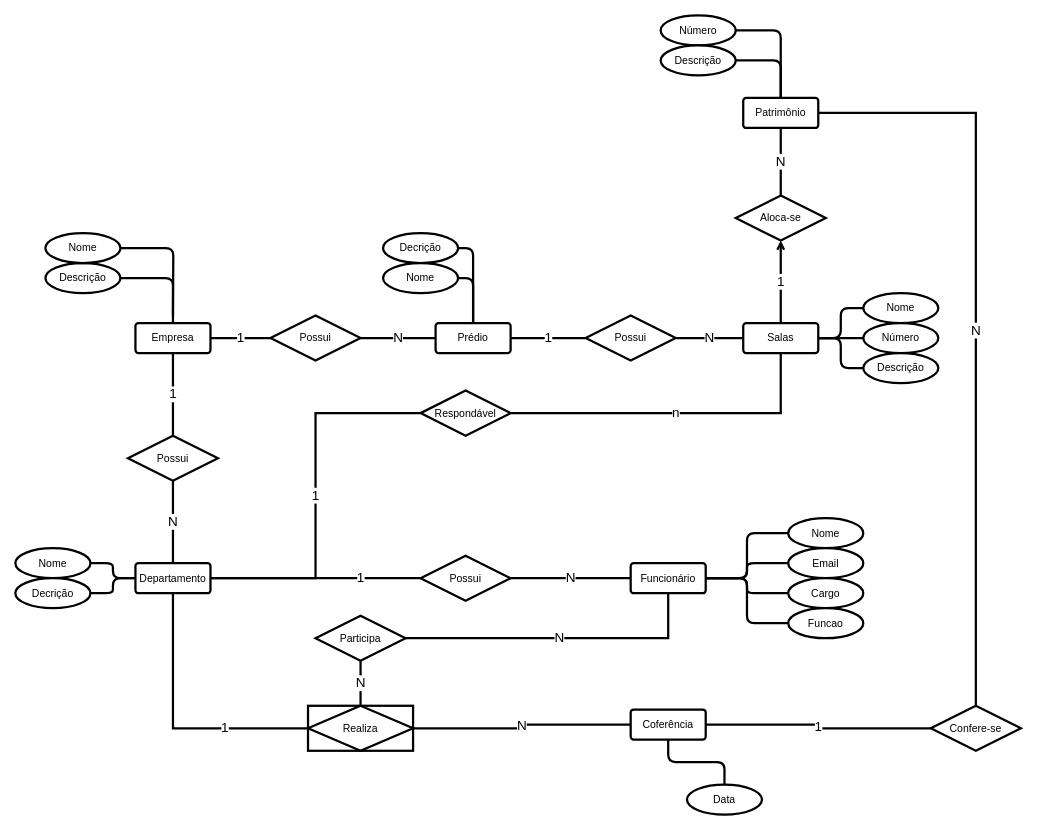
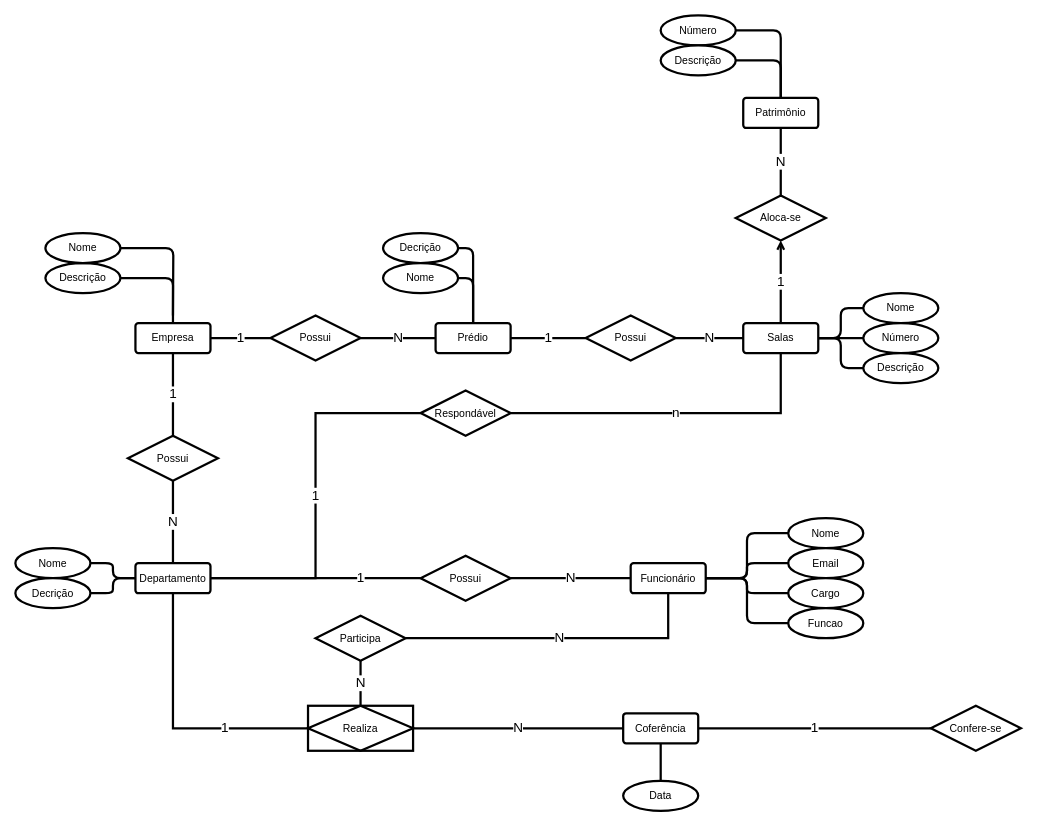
  <mxCell id="0" />
  <mxCell id="1" parent="0" />
  <mxCell id="2" value="Decrição" style="ellipse;whiteSpace=wrap;html=1;align=center;shadow=0;strokeWidth=3;fontSize=14;" vertex="1" parent="1"><mxGeometry x="510" y="310" width="100" height="40" as="geometry" /></mxCell>
  <mxCell id="3" style="edgeStyle=orthogonalEdgeStyle;rounded=1;orthogonalLoop=1;jettySize=auto;html=1;entryX=1;entryY=0.5;entryDx=0;entryDy=0;endArrow=none;endFill=0;curved=0;shadow=0;strokeWidth=3;fontSize=14;" edge="1" parent="1" source="5" target="2"><mxGeometry relative="1" as="geometry" /></mxCell>
  <mxCell id="4" value="N" style="edgeStyle=orthogonalEdgeStyle;rounded=0;orthogonalLoop=1;jettySize=auto;html=1;entryX=1;entryY=0.5;entryDx=0;entryDy=0;endArrow=none;endFill=0;strokeWidth=3;fontSize=18;" edge="1" parent="1" source="5" target="42"><mxGeometry relative="1" as="geometry" /></mxCell>
  <mxCell id="5" value="Prédio" style="rounded=1;arcSize=10;whiteSpace=wrap;html=1;align=center;shadow=0;strokeWidth=3;fontSize=14;" vertex="1" parent="1"><mxGeometry x="580" y="430" width="100" height="40" as="geometry" /></mxCell>
  <mxCell id="6" style="edgeStyle=orthogonalEdgeStyle;rounded=1;orthogonalLoop=1;jettySize=auto;html=1;entryX=1;entryY=0.5;entryDx=0;entryDy=0;endArrow=none;endFill=0;curved=0;shadow=0;strokeWidth=3;fontSize=14;" edge="1" parent="1" source="5" target="7"><mxGeometry relative="1" as="geometry" /></mxCell>
  <mxCell id="7" value="Nome" style="ellipse;whiteSpace=wrap;html=1;align=center;shadow=0;strokeWidth=3;fontSize=14;" vertex="1" parent="1"><mxGeometry x="510" y="350" width="100" height="40" as="geometry" /></mxCell>
  <mxCell id="8" style="edgeStyle=orthogonalEdgeStyle;rounded=1;orthogonalLoop=1;jettySize=auto;html=1;entryX=1;entryY=0.5;entryDx=0;entryDy=0;endArrow=none;endFill=0;curved=0;shadow=0;strokeWidth=3;fontSize=14;" edge="1" parent="1" source="12" target="13"><mxGeometry relative="1" as="geometry" /></mxCell>
  <mxCell id="9" style="edgeStyle=orthogonalEdgeStyle;rounded=1;orthogonalLoop=1;jettySize=auto;html=1;entryX=1;entryY=0.5;entryDx=0;entryDy=0;endArrow=none;endFill=0;curved=0;shadow=0;strokeWidth=3;fontSize=14;" edge="1" parent="1" source="12" target="14"><mxGeometry relative="1" as="geometry" /></mxCell>
  <mxCell id="10" value="1" style="edgeStyle=orthogonalEdgeStyle;rounded=0;orthogonalLoop=1;jettySize=auto;html=1;entryX=0;entryY=0.5;entryDx=0;entryDy=0;strokeWidth=3;endArrow=none;endFill=0;fontSize=18;" edge="1" parent="1" source="12" target="56"><mxGeometry relative="1" as="geometry" /></mxCell>
  <mxCell id="11" value="1" style="edgeStyle=orthogonalEdgeStyle;rounded=0;orthogonalLoop=1;jettySize=auto;html=1;entryX=0;entryY=0.5;entryDx=0;entryDy=0;strokeWidth=3;endArrow=none;endFill=0;exitX=0.5;exitY=1;exitDx=0;exitDy=0;fontSize=18;" edge="1" parent="1" source="12" target="67"><mxGeometry x="0.389" relative="1" as="geometry"><mxPoint x="-1" as="offset" /></mxGeometry></mxCell>
  <mxCell id="12" value="Departamento" style="rounded=1;arcSize=10;whiteSpace=wrap;html=1;align=center;shadow=0;strokeWidth=3;container=0;fontSize=14;" vertex="1" parent="1"><mxGeometry x="180" y="750" width="100" height="40" as="geometry" /></mxCell>
  <mxCell id="13" value="Nome" style="ellipse;whiteSpace=wrap;html=1;align=center;shadow=0;strokeWidth=3;container=0;fontSize=14;" vertex="1" parent="1"><mxGeometry x="20" y="730" width="100" height="40" as="geometry" /></mxCell>
  <mxCell id="14" value="Decrição" style="ellipse;whiteSpace=wrap;html=1;align=center;shadow=0;strokeWidth=3;container=0;fontSize=14;" vertex="1" parent="1"><mxGeometry x="20" y="770" width="100" height="40" as="geometry" /></mxCell>
  <mxCell id="15" value="Patrimônio" style="rounded=1;arcSize=10;whiteSpace=wrap;html=1;align=center;shadow=0;strokeWidth=3;container=0;fontSize=14;" vertex="1" parent="1"><mxGeometry x="990" y="130" width="100" height="40" as="geometry" /></mxCell>
  <mxCell id="16" style="edgeStyle=orthogonalEdgeStyle;rounded=1;orthogonalLoop=1;jettySize=auto;html=1;entryX=0.5;entryY=0;entryDx=0;entryDy=0;endArrow=none;endFill=0;curved=0;shadow=0;strokeWidth=3;fontSize=14;" edge="1" parent="1" source="17" target="15"><mxGeometry relative="1" as="geometry" /></mxCell>
  <mxCell id="17" value="&lt;div style=&quot;font-size: 14px;&quot;&gt;Número&lt;/div&gt;" style="ellipse;whiteSpace=wrap;html=1;align=center;shadow=0;strokeWidth=3;container=0;fontSize=14;" vertex="1" parent="1"><mxGeometry x="880" y="20" width="100" height="40" as="geometry" /></mxCell>
  <mxCell id="18" style="edgeStyle=orthogonalEdgeStyle;rounded=1;orthogonalLoop=1;jettySize=auto;html=1;endArrow=none;endFill=0;curved=0;shadow=0;strokeWidth=3;entryX=0.5;entryY=0;entryDx=0;entryDy=0;fontSize=14;" edge="1" parent="1" source="19" target="15"><mxGeometry relative="1" as="geometry"><mxPoint x="990" y="150" as="targetPoint" /></mxGeometry></mxCell>
  <mxCell id="19" value="Descrição" style="ellipse;whiteSpace=wrap;html=1;align=center;shadow=0;strokeWidth=3;container=0;fontSize=14;" vertex="1" parent="1"><mxGeometry x="880" y="60" width="100" height="40" as="geometry" /></mxCell>
  <mxCell id="20" value="1" style="edgeStyle=orthogonalEdgeStyle;rounded=0;orthogonalLoop=1;jettySize=auto;html=1;entryX=0;entryY=0.5;entryDx=0;entryDy=0;strokeWidth=3;endArrow=none;endFill=0;fontSize=18;" edge="1" parent="1" source="21" target="64"><mxGeometry relative="1" as="geometry" /></mxCell>
- <mxCell id="21" value="Coferência" style="rounded=1;arcSize=10;whiteSpace=wrap;html=1;align=center;shadow=0;strokeWidth=3;container=0;fontSize=14;" vertex="1" parent="1"><mxGeometry x="840" y="945" width="100" height="40" as="geometry" /></mxCell>
+ <mxCell id="21" value="Coferência" style="rounded=1;arcSize=10;whiteSpace=wrap;html=1;align=center;shadow=0;strokeWidth=3;container=0;fontSize=14;" vertex="1" parent="1"><mxGeometry x="830" y="950" width="100" height="40" as="geometry" /></mxCell>
  <mxCell id="22" style="edgeStyle=orthogonalEdgeStyle;rounded=1;orthogonalLoop=1;jettySize=auto;html=1;endArrow=none;endFill=0;curved=0;shadow=0;strokeWidth=3;fontSize=14;" edge="1" parent="1" source="23" target="21"><mxGeometry relative="1" as="geometry" /></mxCell>
- <mxCell id="23" value="&lt;div style=&quot;font-size: 14px;&quot;&gt;Data&lt;/div&gt;" style="ellipse;whiteSpace=wrap;html=1;align=center;shadow=0;strokeWidth=3;container=0;fontSize=14;" vertex="1" parent="1"><mxGeometry x="915" y="1045" width="100" height="40" as="geometry" /></mxCell>
+ <mxCell id="23" value="&lt;div style=&quot;font-size: 14px;&quot;&gt;Data&lt;/div&gt;" style="ellipse;whiteSpace=wrap;html=1;align=center;shadow=0;strokeWidth=3;container=0;fontSize=14;" vertex="1" parent="1"><mxGeometry x="830" y="1040" width="100" height="40" as="geometry" /></mxCell>
  <mxCell id="24" style="edgeStyle=orthogonalEdgeStyle;rounded=1;orthogonalLoop=1;jettySize=auto;html=1;entryX=0;entryY=0.5;entryDx=0;entryDy=0;endArrow=none;endFill=0;curved=0;shadow=0;strokeWidth=3;fontSize=14;" edge="1" parent="1" source="29" target="30"><mxGeometry relative="1" as="geometry" /></mxCell>
  <mxCell id="25" style="edgeStyle=orthogonalEdgeStyle;rounded=1;orthogonalLoop=1;jettySize=auto;html=1;entryX=0;entryY=0.5;entryDx=0;entryDy=0;endArrow=none;endFill=0;curved=0;shadow=0;strokeWidth=3;fontSize=14;" edge="1" parent="1" source="29" target="31"><mxGeometry relative="1" as="geometry" /></mxCell>
  <mxCell id="26" style="edgeStyle=orthogonalEdgeStyle;rounded=1;orthogonalLoop=1;jettySize=auto;html=1;entryX=0;entryY=0.5;entryDx=0;entryDy=0;endArrow=none;endFill=0;curved=0;shadow=0;strokeWidth=3;fontSize=14;" edge="1" parent="1" source="29" target="32"><mxGeometry relative="1" as="geometry" /></mxCell>
  <mxCell id="27" style="edgeStyle=orthogonalEdgeStyle;rounded=1;orthogonalLoop=1;jettySize=auto;html=1;entryX=0;entryY=0.5;entryDx=0;entryDy=0;endArrow=none;endFill=0;curved=0;shadow=0;strokeWidth=3;fontSize=14;" edge="1" parent="1" source="29" target="33"><mxGeometry relative="1" as="geometry" /></mxCell>
  <mxCell id="28" value="N" style="edgeStyle=orthogonalEdgeStyle;rounded=0;orthogonalLoop=1;jettySize=auto;html=1;entryX=1;entryY=0.5;entryDx=0;entryDy=0;endArrow=none;endFill=0;strokeWidth=3;fontSize=18;" edge="1" parent="1" source="29" target="66"><mxGeometry relative="1" as="geometry"><mxPoint x="890" y="890" as="targetPoint" /><Array as="points"><mxPoint x="890" y="850" /></Array></mxGeometry></mxCell>
  <mxCell id="29" value="&lt;div style=&quot;font-size: 14px;&quot;&gt;Funcionário&lt;/div&gt;" style="rounded=1;arcSize=10;whiteSpace=wrap;html=1;align=center;shadow=0;strokeWidth=3;container=0;fontSize=14;" vertex="1" parent="1"><mxGeometry x="840" y="750" width="100" height="40" as="geometry" /></mxCell>
  <mxCell id="30" value="Nome" style="ellipse;whiteSpace=wrap;html=1;align=center;shadow=0;strokeWidth=3;container=0;fontSize=14;" vertex="1" parent="1"><mxGeometry x="1050" y="690" width="100" height="40" as="geometry" /></mxCell>
  <mxCell id="31" value="Email" style="ellipse;whiteSpace=wrap;html=1;align=center;shadow=0;strokeWidth=3;container=0;fontSize=14;" vertex="1" parent="1"><mxGeometry x="1050" y="730" width="100" height="40" as="geometry" /></mxCell>
  <mxCell id="32" value="Cargo" style="ellipse;whiteSpace=wrap;html=1;align=center;shadow=0;strokeWidth=3;container=0;fontSize=14;" vertex="1" parent="1"><mxGeometry x="1050" y="770" width="100" height="40" as="geometry" /></mxCell>
  <mxCell id="33" value="Funcao" style="ellipse;whiteSpace=wrap;html=1;align=center;shadow=0;strokeWidth=3;container=0;fontSize=14;" vertex="1" parent="1"><mxGeometry x="1050" y="810" width="100" height="40" as="geometry" /></mxCell>
  <mxCell id="34" value="1" style="edgeStyle=orthogonalEdgeStyle;rounded=0;orthogonalLoop=1;jettySize=auto;html=1;entryX=0.5;entryY=1;entryDx=0;entryDy=0;strokeWidth=3;endArrow=open;endFill=0;fontSize=18;" edge="1" parent="1" source="35" target="61"><mxGeometry relative="1" as="geometry" /></mxCell>
  <mxCell id="35" value="Salas" style="rounded=1;arcSize=10;whiteSpace=wrap;html=1;align=center;shadow=0;strokeWidth=3;container=0;fontSize=14;" vertex="1" parent="1"><mxGeometry x="990" y="430" width="100" height="40" as="geometry" /></mxCell>
  <mxCell id="36" style="edgeStyle=orthogonalEdgeStyle;rounded=1;orthogonalLoop=1;jettySize=auto;html=1;curved=0;endArrow=none;endFill=0;shadow=0;strokeWidth=3;fontSize=14;" edge="1" parent="1" source="37" target="35"><mxGeometry relative="1" as="geometry" /></mxCell>
  <mxCell id="37" value="&lt;div style=&quot;font-size: 14px;&quot;&gt;Nome&lt;/div&gt;" style="ellipse;whiteSpace=wrap;html=1;align=center;shadow=0;strokeWidth=3;container=0;fontSize=14;" vertex="1" parent="1"><mxGeometry x="1150" y="390" width="100" height="40" as="geometry" /></mxCell>
  <mxCell id="38" style="edgeStyle=orthogonalEdgeStyle;rounded=1;orthogonalLoop=1;jettySize=auto;html=1;curved=0;endArrow=none;endFill=0;shadow=0;strokeWidth=3;entryX=1;entryY=0.5;entryDx=0;entryDy=0;fontSize=14;" edge="1" parent="1" source="39" target="35"><mxGeometry relative="1" as="geometry"><mxPoint x="1050" y="550" as="targetPoint" /></mxGeometry></mxCell>
  <mxCell id="39" value="Número" style="ellipse;whiteSpace=wrap;html=1;align=center;shadow=0;strokeWidth=3;container=0;fontSize=14;" vertex="1" parent="1"><mxGeometry x="1150" y="430" width="100" height="40" as="geometry" /></mxCell>
  <mxCell id="40" style="edgeStyle=orthogonalEdgeStyle;rounded=1;orthogonalLoop=1;jettySize=auto;html=1;entryX=1;entryY=0.5;entryDx=0;entryDy=0;curved=0;endArrow=none;endFill=0;shadow=0;strokeWidth=3;fontSize=14;" edge="1" parent="1" source="41" target="35"><mxGeometry relative="1" as="geometry" /></mxCell>
  <mxCell id="41" value="Descrição" style="ellipse;whiteSpace=wrap;html=1;align=center;shadow=0;strokeWidth=3;container=0;fontSize=14;" vertex="1" parent="1"><mxGeometry x="1150" width="100" height="40" as="geometry" y="470" /></mxCell>
  <mxCell id="42" value="Possui" style="shape=rhombus;perimeter=rhombusPerimeter;whiteSpace=wrap;html=1;align=center;shadow=0;strokeWidth=3;fontSize=14;" vertex="1" parent="1"><mxGeometry x="360" y="420" width="120" height="60" as="geometry" /></mxCell>
  <mxCell id="43" value="&lt;div style=&quot;font-size: 18px;&quot;&gt;1&lt;/div&gt;" style="edgeStyle=orthogonalEdgeStyle;rounded=0;orthogonalLoop=1;jettySize=auto;html=1;entryX=0;entryY=0.5;entryDx=0;entryDy=0;endArrow=none;endFill=0;strokeWidth=3;fontSize=18;" edge="1" parent="1" source="50" target="42"><mxGeometry relative="1" as="geometry" /></mxCell>
  <mxCell id="44" value="N" style="edgeStyle=orthogonalEdgeStyle;rounded=0;orthogonalLoop=1;jettySize=auto;html=1;entryX=0.5;entryY=1;entryDx=0;entryDy=0;endArrow=none;endFill=0;strokeWidth=3;exitX=0.5;exitY=0;exitDx=0;exitDy=0;fontSize=18;" edge="1" parent="1" target="45" source="12"><mxGeometry relative="1" as="geometry"><mxPoint x="590" y="600" as="sourcePoint" /></mxGeometry></mxCell>
  <mxCell id="45" value="Possui" style="shape=rhombus;perimeter=rhombusPerimeter;whiteSpace=wrap;html=1;align=center;shadow=0;strokeWidth=3;fontSize=14;" vertex="1" parent="1"><mxGeometry x="170" y="580" width="120" height="60" as="geometry" /></mxCell>
  <mxCell id="46" value="&lt;div style=&quot;font-size: 18px;&quot;&gt;1&lt;/div&gt;" style="edgeStyle=orthogonalEdgeStyle;rounded=0;orthogonalLoop=1;jettySize=auto;html=1;endArrow=none;endFill=0;strokeWidth=3;exitX=0.5;exitY=1;exitDx=0;exitDy=0;entryX=0.5;entryY=0;entryDx=0;entryDy=0;fontSize=18;" edge="1" parent="1" target="45" source="50"><mxGeometry relative="1" as="geometry"><mxPoint x="200" y="600" as="sourcePoint" /><mxPoint x="390" y="560" as="targetPoint" /></mxGeometry></mxCell>
  <mxCell id="47" value="N" style="edgeStyle=orthogonalEdgeStyle;rounded=0;orthogonalLoop=1;jettySize=auto;html=1;entryX=1;entryY=0.5;entryDx=0;entryDy=0;endArrow=none;endFill=0;strokeWidth=3;exitX=0;exitY=0.5;exitDx=0;exitDy=0;fontSize=18;" edge="1" parent="1" target="48" source="35"><mxGeometry relative="1" as="geometry"><mxPoint x="990" y="380" as="sourcePoint" /></mxGeometry></mxCell>
  <mxCell id="48" value="Possui" style="shape=rhombus;perimeter=rhombusPerimeter;whiteSpace=wrap;html=1;align=center;shadow=0;strokeWidth=3;fontSize=14;" vertex="1" parent="1"><mxGeometry x="780" y="420" width="120" height="60" as="geometry" /></mxCell>
  <mxCell id="49" value="&lt;div style=&quot;font-size: 18px;&quot;&gt;1&lt;/div&gt;" style="edgeStyle=orthogonalEdgeStyle;rounded=0;orthogonalLoop=1;jettySize=auto;html=1;entryX=0;entryY=0.5;entryDx=0;entryDy=0;endArrow=none;endFill=0;strokeWidth=3;exitX=1;exitY=0.5;exitDx=0;exitDy=0;fontSize=18;" edge="1" parent="1" target="48" source="5"><mxGeometry relative="1" as="geometry"><mxPoint x="690" y="380" as="sourcePoint" /></mxGeometry></mxCell>
  <mxCell id="50" value="&lt;div style=&quot;font-size: 14px;&quot;&gt;Empresa&lt;/div&gt;" style="rounded=1;arcSize=10;whiteSpace=wrap;html=1;align=center;shadow=0;strokeWidth=3;fontSize=14;" vertex="1" parent="1"><mxGeometry x="180" y="430" width="100" height="40" as="geometry" /></mxCell>
  <mxCell id="51" style="edgeStyle=orthogonalEdgeStyle;rounded=1;orthogonalLoop=1;jettySize=auto;html=1;entryX=0.5;entryY=0;entryDx=0;entryDy=0;curved=0;endArrow=none;endFill=0;strokeColor=default;shadow=0;strokeWidth=3;fontSize=14;" edge="1" parent="1" source="52" target="50"><mxGeometry relative="1" as="geometry" /></mxCell>
  <mxCell id="52" value="&lt;div style=&quot;font-size: 14px;&quot;&gt;Descrição&lt;/div&gt;" style="ellipse;whiteSpace=wrap;html=1;align=center;shadow=0;strokeWidth=3;fontSize=14;" vertex="1" parent="1"><mxGeometry x="60" y="350" width="100" height="40" as="geometry" /></mxCell>
  <mxCell id="53" style="edgeStyle=orthogonalEdgeStyle;rounded=1;orthogonalLoop=1;jettySize=auto;html=1;exitX=1;exitY=0.5;exitDx=0;exitDy=0;endArrow=none;endFill=0;curved=0;shadow=0;strokeWidth=3;fontSize=14;" edge="1" parent="1" source="54"><mxGeometry relative="1" as="geometry"><mxPoint x="230" y="420" as="targetPoint" /></mxGeometry></mxCell>
  <mxCell id="54" value="Nome" style="ellipse;whiteSpace=wrap;html=1;align=center;shadow=0;strokeWidth=3;fontSize=14;" vertex="1" parent="1"><mxGeometry x="60" y="310" width="100" height="40" as="geometry" /></mxCell>
  <mxCell id="55" value="n" style="edgeStyle=orthogonalEdgeStyle;rounded=0;orthogonalLoop=1;jettySize=auto;html=1;strokeWidth=3;endArrow=none;endFill=0;fontSize=18;" edge="1" parent="1" source="56" target="35"><mxGeometry relative="1" as="geometry" /></mxCell>
  <mxCell id="56" value="Respondável" style="shape=rhombus;perimeter=rhombusPerimeter;whiteSpace=wrap;html=1;align=center;strokeWidth=3;fontSize=14;" vertex="1" parent="1"><mxGeometry x="560" y="520" width="120" height="60" as="geometry" /></mxCell>
  <mxCell id="57" value="N" style="edgeStyle=orthogonalEdgeStyle;rounded=0;orthogonalLoop=1;jettySize=auto;html=1;entryX=1;entryY=0.5;entryDx=0;entryDy=0;endArrow=none;endFill=0;strokeWidth=3;exitX=0;exitY=0.5;exitDx=0;exitDy=0;fontSize=18;" edge="1" parent="1" target="58" source="29"><mxGeometry relative="1" as="geometry"><mxPoint x="850" y="790" as="sourcePoint" /></mxGeometry></mxCell>
  <mxCell id="58" value="Possui" style="shape=rhombus;perimeter=rhombusPerimeter;whiteSpace=wrap;html=1;align=center;shadow=0;strokeWidth=3;fontSize=14;" vertex="1" parent="1"><mxGeometry x="560" y="740" width="120" height="60" as="geometry" /></mxCell>
  <mxCell id="59" value="&lt;div style=&quot;font-size: 18px;&quot;&gt;1&lt;/div&gt;" style="edgeStyle=orthogonalEdgeStyle;rounded=0;orthogonalLoop=1;jettySize=auto;html=1;entryX=0;entryY=0.5;entryDx=0;entryDy=0;endArrow=none;endFill=0;strokeWidth=3;exitX=1;exitY=0.5;exitDx=0;exitDy=0;fontSize=18;" edge="1" parent="1" target="58" source="12"><mxGeometry x="0.429" relative="1" as="geometry"><mxPoint x="280" y="860" as="sourcePoint" /><mxPoint as="offset" /></mxGeometry></mxCell>
  <mxCell id="60" value="N" style="edgeStyle=orthogonalEdgeStyle;rounded=0;orthogonalLoop=1;jettySize=auto;html=1;exitX=0.5;exitY=0;exitDx=0;exitDy=0;entryX=0.5;entryY=1;entryDx=0;entryDy=0;strokeWidth=3;endArrow=none;endFill=0;fontSize=18;" edge="1" parent="1" source="61" target="15"><mxGeometry relative="1" as="geometry" /></mxCell>
  <mxCell id="61" value="&lt;div style=&quot;font-size: 14px;&quot;&gt;Aloca-se&lt;/div&gt;" style="shape=rhombus;perimeter=rhombusPerimeter;whiteSpace=wrap;html=1;align=center;strokeWidth=3;fontSize=14;" vertex="1" parent="1"><mxGeometry x="980" y="260" width="120" height="60" as="geometry" /></mxCell>
  <mxCell id="62" value="N" style="edgeStyle=orthogonalEdgeStyle;rounded=0;orthogonalLoop=1;jettySize=auto;html=1;entryX=0;entryY=0.5;entryDx=0;entryDy=0;strokeWidth=3;endArrow=none;endFill=0;exitX=1;exitY=0.5;exitDx=0;exitDy=0;fontSize=18;" edge="1" parent="1" source="67" target="21"><mxGeometry relative="1" as="geometry" /></mxCell>
- <mxCell id="63" value="N" style="edgeStyle=orthogonalEdgeStyle;rounded=0;orthogonalLoop=1;jettySize=auto;html=1;entryX=1;entryY=0.5;entryDx=0;entryDy=0;strokeWidth=3;endArrow=none;endFill=0;fontSize=18;" edge="1" parent="1" source="64" target="15"><mxGeometry relative="1" as="geometry"><mxPoint x="1382.857" y="140" as="targetPoint" /><Array as="points"><mxPoint x="1300" y="980" /><mxPoint x="1300" y="150" /></Array></mxGeometry></mxCell>
  <mxCell id="64" value="&lt;div style=&quot;font-size: 14px;&quot;&gt;Confere-se&lt;/div&gt;" style="shape=rhombus;perimeter=rhombusPerimeter;whiteSpace=wrap;html=1;align=center;strokeWidth=3;fontSize=14;" vertex="1" parent="1"><mxGeometry x="1240" y="940" width="120" height="60" as="geometry" /></mxCell>
  <mxCell id="65" value="N" style="edgeStyle=orthogonalEdgeStyle;rounded=0;orthogonalLoop=1;jettySize=auto;html=1;exitX=0.5;exitY=1;exitDx=0;exitDy=0;endArrow=none;endFill=0;strokeWidth=3;entryX=0.5;entryY=0;entryDx=0;entryDy=0;fontSize=18;" edge="1" parent="1" source="66" target="67"><mxGeometry relative="1" as="geometry"><mxPoint x="460" y="930" as="targetPoint" /><Array as="points"><mxPoint x="480" y="900" /><mxPoint x="480" y="900" /></Array></mxGeometry></mxCell>
  <mxCell id="66" value="Participa" style="shape=rhombus;perimeter=rhombusPerimeter;whiteSpace=wrap;html=1;align=center;strokeWidth=3;fontSize=14;" vertex="1" parent="1"><mxGeometry x="420" y="820" width="120" height="60" as="geometry" /></mxCell>
  <mxCell id="67" value="Realiza" style="shape=associativeEntity;whiteSpace=wrap;html=1;align=center;strokeWidth=3;fontSize=14;" vertex="1" parent="1"><mxGeometry x="410" y="940" width="140" height="60" as="geometry" /></mxCell>
